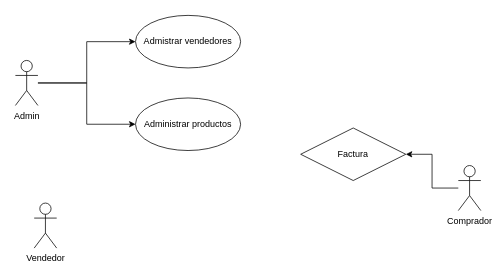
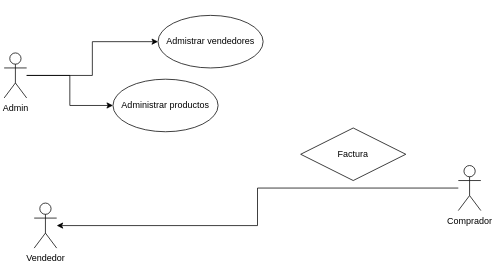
  <mxCell id="0" />
  <mxCell id="1" parent="0" />
  <mxCell id="2" value="Vendedor" style="shape=umlActor;verticalLabelPosition=bottom;verticalAlign=top;html=1;" parent="1" vertex="1"><mxGeometry x="45" y="270" width="30" height="60" as="geometry" /></mxCell>
  <mxCell id="3" style="edgeStyle=orthogonalEdgeStyle;rounded=0;orthogonalLoop=1;jettySize=auto;html=1;" edge="1" parent="1" source="5" target="9"><mxGeometry relative="1" as="geometry" /></mxCell>
  <mxCell id="4" style="edgeStyle=orthogonalEdgeStyle;rounded=0;orthogonalLoop=1;jettySize=auto;html=1;entryX=0;entryY=0.5;entryDx=0;entryDy=0;" edge="1" parent="1" source="5" target="10"><mxGeometry relative="1" as="geometry"><mxPoint x="120" y="210" as="targetPoint" /></mxGeometry></mxCell>
- <mxCell id="5" value="Admin" style="shape=umlActor;verticalLabelPosition=bottom;verticalAlign=top;html=1;" parent="1" vertex="1"><mxGeometry x="20" y="80" width="30" height="60" as="geometry" /></mxCell>
- <mxCell id="6" style="edgeStyle=orthogonalEdgeStyle;rounded=0;orthogonalLoop=1;jettySize=auto;html=1;" edge="1" parent="1" source="7" target="8"><mxGeometry relative="1" as="geometry" /></mxCell>
+ <mxCell id="5" value="Admin" style="shape=umlActor;verticalLabelPosition=bottom;verticalAlign=top;html=1;" parent="1" vertex="1"><mxGeometry x="5" y="70" width="30" height="60" as="geometry" /></mxCell>
+ <mxCell id="6" style="edgeStyle=orthogonalEdgeStyle;rounded=0;orthogonalLoop=1;jettySize=auto;html=1;" edge="1" parent="1" source="7" target="2"><mxGeometry relative="1" as="geometry" /></mxCell>
  <mxCell id="7" value="Comprador" style="shape=umlActor;verticalLabelPosition=bottom;verticalAlign=top;html=1;" vertex="1" parent="1"><mxGeometry x="610" y="220" width="30" height="60" as="geometry" /></mxCell>
  <mxCell id="8" value="Factura" style="rhombus;whiteSpace=wrap;html=1;" vertex="1" parent="1"><mxGeometry x="400" y="170" width="140" height="70" as="geometry" /></mxCell>
- <mxCell id="9" value="Admistrar vendedores" style="ellipse;whiteSpace=wrap;html=1;" vertex="1" parent="1"><mxGeometry x="180" y="20" width="140" height="70" as="geometry" /></mxCell>
- <mxCell id="10" value="Administrar productos" style="ellipse;whiteSpace=wrap;html=1;" vertex="1" parent="1"><mxGeometry x="180" y="130" width="140" height="70" as="geometry" /></mxCell>
+ <mxCell id="9" value="Admistrar vendedores" style="ellipse;whiteSpace=wrap;html=1;" vertex="1" parent="1"><mxGeometry x="210" y="20" width="140" height="70" as="geometry" /></mxCell>
+ <mxCell id="10" value="Administrar productos" style="ellipse;whiteSpace=wrap;html=1;" vertex="1" parent="1"><mxGeometry x="150" y="105" width="140" height="70" as="geometry" /></mxCell>
